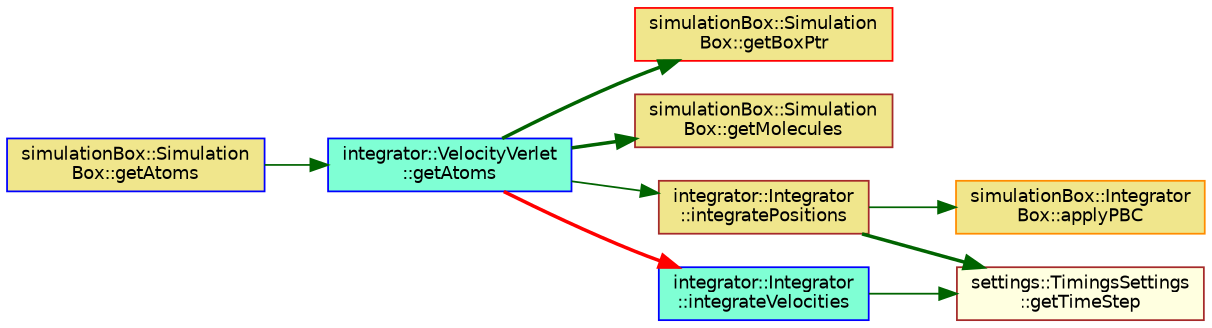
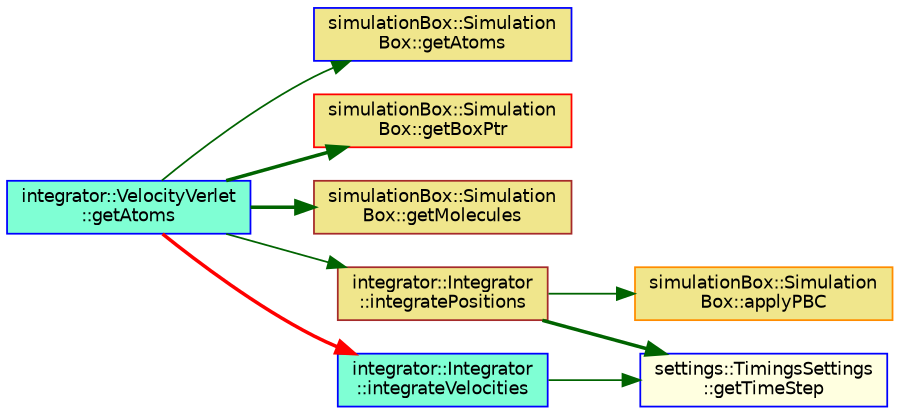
  digraph {
    fontname="DejaVu Sans"
    rankdir=LR
    node [color=blue fillcolor=khaki fontname="DejaVu Sans" fontsize=10 shape=record style=filled]
    edge [color=darkgreen fontname="DejaVu Sans" fontsize=10 labelfontname=Helvetica labelfontsize=10 style=solid]
    n1 [fillcolor=aquamarine fontcolor=black height=0.2 label="integrator::VelocityVerlet\l::getAtoms" width=0.4]
    n2 [height=0.2 label="simulationBox::Simulation\lBox::getAtoms" width=0.4]
    n3 [color=red height=0.2 label="simulationBox::Simulation\lBox::getBoxPtr" width=0.4]
    n4 [color=brown height=0.2 label="simulationBox::Simulation\lBox::getMolecules" width=0.4]
    n5 [color=brown height=0.2 label="integrator::Integrator\l::integratePositions" width=0.4]
    n6 [fillcolor=aquamarine height=0.2 label="integrator::Integrator\l::integrateVelocities" width=0.4]
-   n7 [color=darkorange height=0.2 label="simulationBox::Integrator\lBox::applyPBC" width=0.4]
-   n8 [color=brown fillcolor=lightyellow height=0.2 label="settings::TimingsSettings\l::getTimeStep" width=0.4]
-   n2 -> n1
+   n7 [color=darkorange height=0.2 label="simulationBox::Simulation\lBox::applyPBC" width=0.4]
+   n8 [fillcolor=lightyellow height=0.2 label="settings::TimingsSettings\l::getTimeStep" width=0.4]
+   n1 -> n2
    n1 -> n3 [style=bold]
    n1 -> n4 [style=bold]
    n1 -> n5
    n1 -> n6 [color=red style=bold]
    n5 -> n7
    n5 -> n8 [style=bold]
    n6 -> n8
  }
